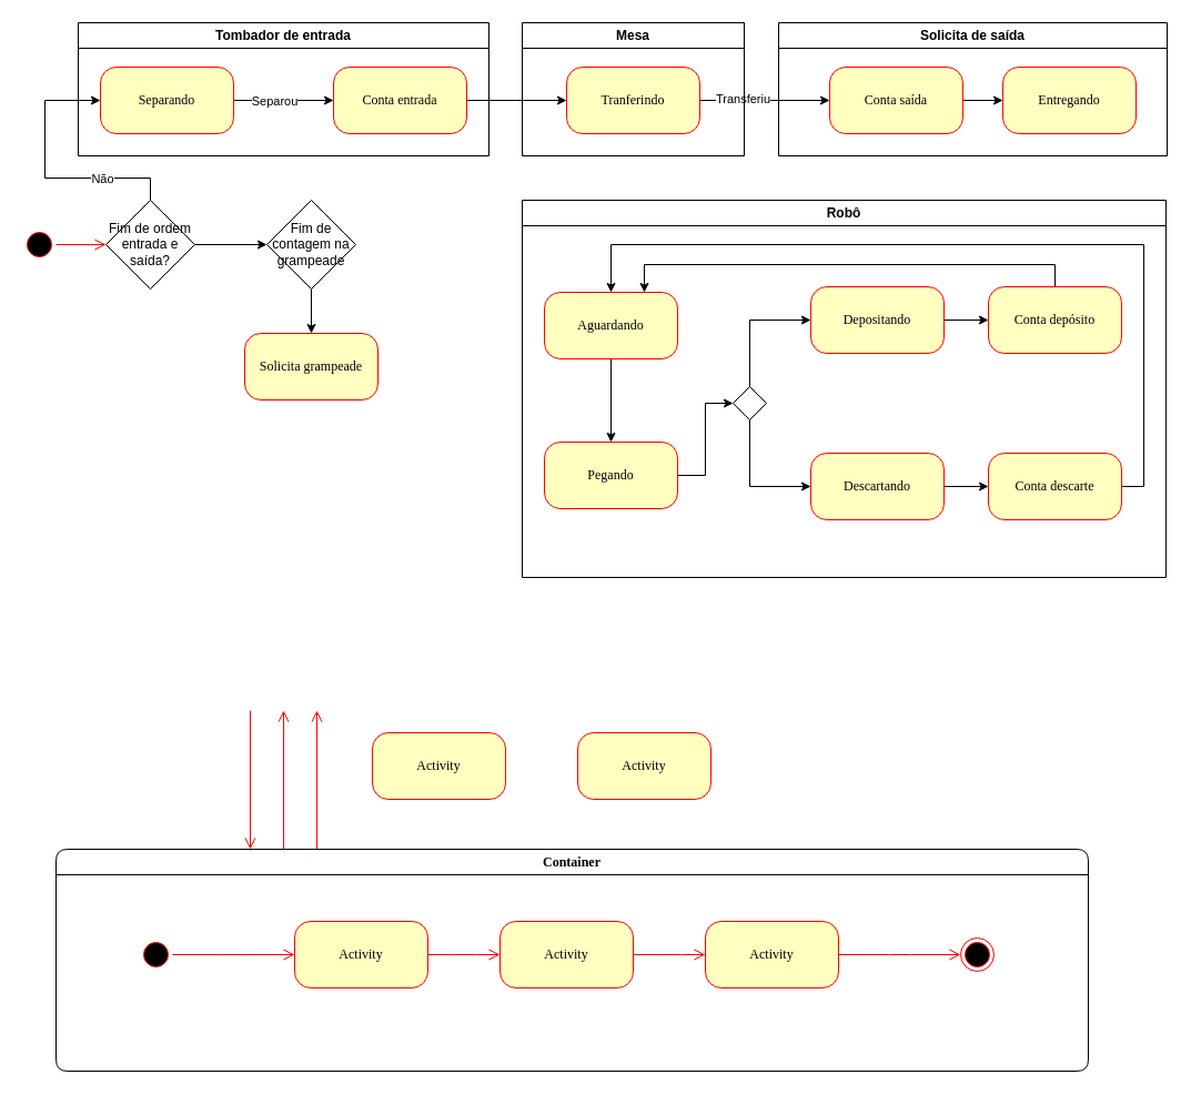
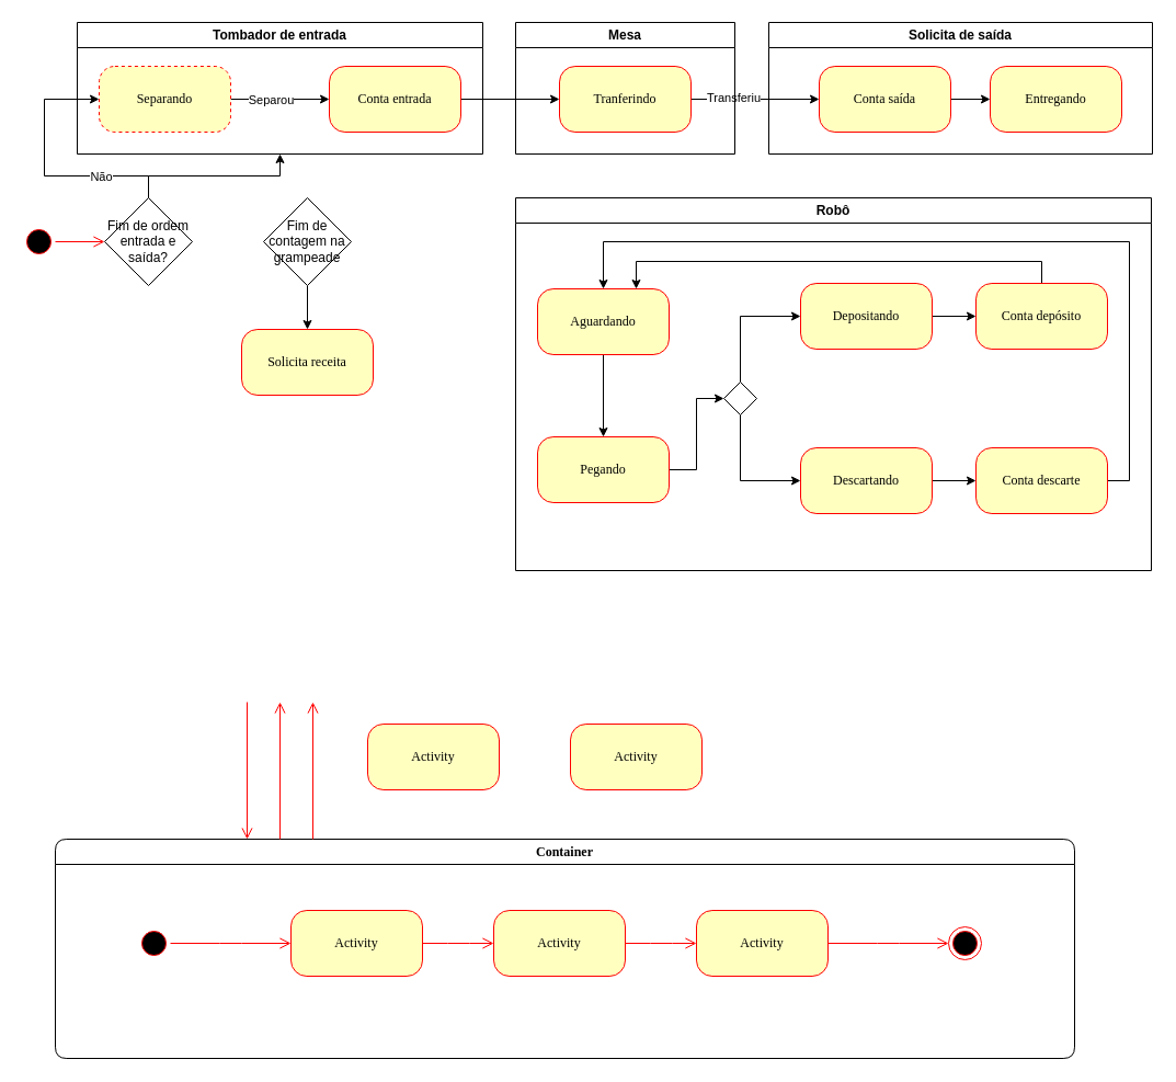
  <mxCell id="0" />
  <mxCell id="1" parent="0" />
  <mxCell id="2" value="" style="ellipse;html=1;shape=startState;fillColor=#000000;strokeColor=#ff0000;rounded=1;shadow=0;comic=0;labelBackgroundColor=none;fontFamily=Verdana;fontSize=12;fontColor=#000000;align=center;direction=south;" parent="1" vertex="1"><mxGeometry x="20" y="205" width="30" height="30" as="geometry" /></mxCell>
  <mxCell id="3" value="Activity" style="rounded=1;whiteSpace=wrap;html=1;arcSize=24;fillColor=#ffffc0;strokeColor=#ff0000;shadow=0;comic=0;labelBackgroundColor=none;fontFamily=Verdana;fontSize=12;fontColor=#000000;align=center;" parent="1" vertex="1"><mxGeometry x="335" y="660" width="120" height="60" as="geometry" /></mxCell>
  <mxCell id="4" value="" style="edgeStyle=orthogonalEdgeStyle;rounded=0;orthogonalLoop=1;jettySize=auto;html=1;" edge="1" parent="1" source="6" target="8"><mxGeometry relative="1" as="geometry" /></mxCell>
  <mxCell id="5" value="Separou" style="edgeLabel;html=1;align=center;verticalAlign=middle;resizable=0;points=[];" vertex="1" connectable="0" parent="4"><mxGeometry x="-0.229" relative="1" as="geometry"><mxPoint x="1" as="offset" /></mxGeometry></mxCell>
- <mxCell id="6" value="Separando" style="rounded=1;whiteSpace=wrap;html=1;arcSize=24;fillColor=#ffffc0;strokeColor=#ff0000;shadow=0;comic=0;labelBackgroundColor=none;fontFamily=Verdana;fontSize=12;fontColor=#000000;align=center;" parent="1" vertex="1"><mxGeometry x="90" y="60" width="120" height="60" as="geometry" /></mxCell>
+ <mxCell id="6" value="Separando" style="rounded=1;whiteSpace=wrap;html=1;arcSize=24;fillColor=#ffffc0;strokeColor=#ff0000;shadow=0;comic=0;labelBackgroundColor=none;fontFamily=Verdana;fontSize=12;fontColor=#000000;align=center;dashed=1;" parent="1" vertex="1"><mxGeometry x="90" y="60" width="120" height="60" as="geometry" /></mxCell>
  <mxCell id="7" value="" style="edgeStyle=orthogonalEdgeStyle;rounded=0;orthogonalLoop=1;jettySize=auto;html=1;" edge="1" parent="1" source="8" target="11"><mxGeometry relative="1" as="geometry" /></mxCell>
  <mxCell id="8" value="Conta entrada" style="rounded=1;whiteSpace=wrap;html=1;arcSize=24;fillColor=#ffffc0;strokeColor=#ff0000;shadow=0;comic=0;labelBackgroundColor=none;fontFamily=Verdana;fontSize=12;fontColor=#000000;align=center;" parent="1" vertex="1"><mxGeometry x="300" y="60" width="120" height="60" as="geometry" /></mxCell>
  <mxCell id="9" value="" style="edgeStyle=orthogonalEdgeStyle;rounded=0;orthogonalLoop=1;jettySize=auto;html=1;" edge="1" parent="1" source="11" target="28"><mxGeometry relative="1" as="geometry" /></mxCell>
  <mxCell id="10" value="Transferiu" style="edgeLabel;html=1;align=center;verticalAlign=middle;resizable=0;points=[];" vertex="1" connectable="0" parent="9"><mxGeometry x="-0.326" y="2" relative="1" as="geometry"><mxPoint x="-1" as="offset" /></mxGeometry></mxCell>
  <mxCell id="11" value="Tranferindo" style="rounded=1;whiteSpace=wrap;html=1;arcSize=24;fillColor=#ffffc0;strokeColor=#ff0000;shadow=0;comic=0;labelBackgroundColor=none;fontFamily=Verdana;fontSize=12;fontColor=#000000;align=center;" parent="1" vertex="1"><mxGeometry x="510" y="60" width="120" height="60" as="geometry" /></mxCell>
  <mxCell id="12" value="Activity" style="rounded=1;whiteSpace=wrap;html=1;arcSize=24;fillColor=#ffffc0;strokeColor=#ff0000;shadow=0;comic=0;labelBackgroundColor=none;fontFamily=Verdana;fontSize=12;fontColor=#000000;align=center;" parent="1" vertex="1"><mxGeometry x="520" y="660" width="120" height="60" as="geometry" /></mxCell>
  <mxCell id="13" value="Container" style="swimlane;whiteSpace=wrap;html=1;rounded=1;shadow=0;comic=0;labelBackgroundColor=none;strokeWidth=1;fontFamily=Verdana;fontSize=12;align=center;" parent="1" vertex="1"><mxGeometry x="50" y="765" width="930" height="200" as="geometry" /></mxCell>
  <mxCell id="14" style="edgeStyle=elbowEdgeStyle;html=1;labelBackgroundColor=none;endArrow=open;endSize=8;strokeColor=#ff0000;fontFamily=Verdana;fontSize=12;align=left;" parent="13" source="15" target="20" edge="1"><mxGeometry relative="1" as="geometry" /></mxCell>
  <mxCell id="15" value="Activity" style="rounded=1;whiteSpace=wrap;html=1;arcSize=24;fillColor=#ffffc0;strokeColor=#ff0000;shadow=0;comic=0;labelBackgroundColor=none;fontFamily=Verdana;fontSize=12;fontColor=#000000;align=center;" parent="13" vertex="1"><mxGeometry x="215" y="65" width="120" height="60" as="geometry" /></mxCell>
  <mxCell id="16" value="" style="ellipse;html=1;shape=endState;fillColor=#000000;strokeColor=#ff0000;rounded=1;shadow=0;comic=0;labelBackgroundColor=none;fontFamily=Verdana;fontSize=12;fontColor=#000000;align=center;" parent="13" vertex="1"><mxGeometry x="815" y="80" width="30" height="30" as="geometry" /></mxCell>
  <mxCell id="17" style="edgeStyle=elbowEdgeStyle;html=1;labelBackgroundColor=none;endArrow=open;endSize=8;strokeColor=#ff0000;fontFamily=Verdana;fontSize=12;align=left;" parent="13" source="18" target="15" edge="1"><mxGeometry relative="1" as="geometry" /></mxCell>
  <mxCell id="18" value="" style="ellipse;html=1;shape=startState;fillColor=#000000;strokeColor=#ff0000;rounded=1;shadow=0;comic=0;labelBackgroundColor=none;fontFamily=Verdana;fontSize=12;fontColor=#000000;align=center;direction=south;" parent="13" vertex="1"><mxGeometry x="75" y="80" width="30" height="30" as="geometry" /></mxCell>
  <mxCell id="19" style="edgeStyle=elbowEdgeStyle;html=1;labelBackgroundColor=none;endArrow=open;endSize=8;strokeColor=#ff0000;fontFamily=Verdana;fontSize=12;align=left;" parent="13" source="20" target="22" edge="1"><mxGeometry relative="1" as="geometry" /></mxCell>
  <mxCell id="20" value="Activity" style="rounded=1;whiteSpace=wrap;html=1;arcSize=24;fillColor=#ffffc0;strokeColor=#ff0000;shadow=0;comic=0;labelBackgroundColor=none;fontFamily=Verdana;fontSize=12;fontColor=#000000;align=center;" parent="13" vertex="1"><mxGeometry x="400" y="65" width="120" height="60" as="geometry" /></mxCell>
  <mxCell id="21" style="edgeStyle=elbowEdgeStyle;html=1;labelBackgroundColor=none;endArrow=open;endSize=8;strokeColor=#ff0000;fontFamily=Verdana;fontSize=12;align=left;" parent="13" source="22" target="16" edge="1"><mxGeometry relative="1" as="geometry" /></mxCell>
  <mxCell id="22" value="Activity" style="rounded=1;whiteSpace=wrap;html=1;arcSize=24;fillColor=#ffffc0;strokeColor=#ff0000;shadow=0;comic=0;labelBackgroundColor=none;fontFamily=Verdana;fontSize=12;fontColor=#000000;align=center;" parent="13" vertex="1"><mxGeometry x="585" y="65" width="120" height="60" as="geometry" /></mxCell>
  <mxCell id="23" style="edgeStyle=orthogonalEdgeStyle;html=1;labelBackgroundColor=none;endArrow=open;endSize=8;strokeColor=#ff0000;fontFamily=Verdana;fontSize=12;align=left;entryX=0;entryY=0.5;entryDx=0;entryDy=0;" parent="1" source="2" target="36" edge="1"><mxGeometry relative="1" as="geometry" /></mxCell>
  <mxCell id="24" style="edgeStyle=elbowEdgeStyle;html=1;labelBackgroundColor=none;endArrow=open;endSize=8;strokeColor=#ff0000;fontFamily=Verdana;fontSize=12;align=left;entryX=0.75;entryY=1;" parent="1" source="13" edge="1"><mxGeometry relative="1" as="geometry"><mxPoint x="295" y="775" as="sourcePoint" /><mxPoint x="285" y="640" as="targetPoint" /></mxGeometry></mxCell>
  <mxCell id="25" style="edgeStyle=elbowEdgeStyle;html=1;labelBackgroundColor=none;endArrow=open;endSize=8;strokeColor=#ff0000;fontFamily=Verdana;fontSize=12;align=left;entryX=0.5;entryY=1;" parent="1" source="13" edge="1"><mxGeometry relative="1" as="geometry"><mxPoint x="295" y="775" as="sourcePoint" /><mxPoint x="255" y="640" as="targetPoint" /></mxGeometry></mxCell>
  <mxCell id="26" style="edgeStyle=elbowEdgeStyle;html=1;labelBackgroundColor=none;endArrow=open;endSize=8;strokeColor=#ff0000;fontFamily=Verdana;fontSize=12;align=left;exitX=0.25;exitY=1;" parent="1" target="13" edge="1"><mxGeometry relative="1" as="geometry"><mxPoint x="225" y="640" as="sourcePoint" /><mxPoint x="305" y="660" as="targetPoint" /></mxGeometry></mxCell>
  <mxCell id="27" value="" style="edgeStyle=orthogonalEdgeStyle;rounded=0;orthogonalLoop=1;jettySize=auto;html=1;" edge="1" parent="1" source="28" target="32"><mxGeometry relative="1" as="geometry" /></mxCell>
  <mxCell id="28" value="Conta saída" style="rounded=1;whiteSpace=wrap;html=1;arcSize=24;fillColor=#ffffc0;strokeColor=#ff0000;shadow=0;comic=0;labelBackgroundColor=none;fontFamily=Verdana;fontSize=12;fontColor=#000000;align=center;" vertex="1" parent="1"><mxGeometry x="747" y="60" width="120" height="60" as="geometry" /></mxCell>
  <mxCell id="29" value="Tombador de entrada" style="swimlane;whiteSpace=wrap;html=1;" vertex="1" parent="1"><mxGeometry x="70" y="20" width="370" height="120" as="geometry" /></mxCell>
  <mxCell id="30" value="Mesa" style="swimlane;whiteSpace=wrap;html=1;" vertex="1" parent="1"><mxGeometry x="470" y="20" width="200" height="120" as="geometry" /></mxCell>
  <mxCell id="31" value="Solicita de saída" style="swimlane;whiteSpace=wrap;html=1;" vertex="1" parent="1"><mxGeometry x="701" y="20" width="350" height="120" as="geometry" /></mxCell>
  <mxCell id="32" value="Entregando" style="rounded=1;whiteSpace=wrap;html=1;arcSize=24;fillColor=#ffffc0;strokeColor=#ff0000;shadow=0;comic=0;labelBackgroundColor=none;fontFamily=Verdana;fontSize=12;fontColor=#000000;align=center;" vertex="1" parent="31"><mxGeometry x="202" y="40" width="120" height="60" as="geometry" /></mxCell>
  <mxCell id="33" style="edgeStyle=orthogonalEdgeStyle;rounded=0;orthogonalLoop=1;jettySize=auto;html=1;exitX=0.5;exitY=0;exitDx=0;exitDy=0;entryX=0;entryY=0.5;entryDx=0;entryDy=0;" edge="1" parent="1" source="36" target="6"><mxGeometry relative="1" as="geometry"><Array as="points"><mxPoint x="135" y="160" /><mxPoint x="40" y="160" /><mxPoint x="40" y="90" /></Array></mxGeometry></mxCell>
  <mxCell id="34" value="Não" style="edgeLabel;html=1;align=center;verticalAlign=middle;resizable=0;points=[];" vertex="1" connectable="0" parent="33"><mxGeometry x="-0.457" relative="1" as="geometry"><mxPoint as="offset" /></mxGeometry></mxCell>
- <mxCell id="35" value="" style="edgeStyle=orthogonalEdgeStyle;rounded=0;orthogonalLoop=1;jettySize=auto;html=1;" edge="1" parent="1" source="36" target="38"><mxGeometry relative="1" as="geometry" /></mxCell>
+ <mxCell id="35" value="" style="edgeStyle=orthogonalEdgeStyle;rounded=0;orthogonalLoop=1;jettySize=auto;html=1;" edge="1" parent="1" source="36" target="29"><mxGeometry relative="1" as="geometry" /></mxCell>
  <mxCell id="36" value="Fim de ordem entrada e saída?" style="rhombus;whiteSpace=wrap;html=1;" vertex="1" parent="1"><mxGeometry x="95" y="180" width="80" height="80" as="geometry" /></mxCell>
  <mxCell id="37" value="" style="edgeStyle=orthogonalEdgeStyle;rounded=0;orthogonalLoop=1;jettySize=auto;html=1;" edge="1" parent="1" source="38" target="55"><mxGeometry relative="1" as="geometry" /></mxCell>
  <mxCell id="38" value="Fim de contagem na grampeade" style="rhombus;whiteSpace=wrap;html=1;" vertex="1" parent="1"><mxGeometry x="240" y="180" width="80" height="80" as="geometry" /></mxCell>
  <mxCell id="39" value="Robô" style="swimlane;whiteSpace=wrap;html=1;" vertex="1" parent="1"><mxGeometry x="470" y="180" width="580" height="340" as="geometry" /></mxCell>
  <mxCell id="40" style="edgeStyle=orthogonalEdgeStyle;rounded=0;orthogonalLoop=1;jettySize=auto;html=1;exitX=1;exitY=0.5;exitDx=0;exitDy=0;entryX=0;entryY=0.5;entryDx=0;entryDy=0;" edge="1" parent="39" source="41" target="54"><mxGeometry relative="1" as="geometry" /></mxCell>
  <mxCell id="41" value="Pegando" style="rounded=1;whiteSpace=wrap;html=1;arcSize=24;fillColor=#ffffc0;strokeColor=#ff0000;shadow=0;comic=0;labelBackgroundColor=none;fontFamily=Verdana;fontSize=12;fontColor=#000000;align=center;" vertex="1" parent="39"><mxGeometry x="20" y="218" width="120" height="60" as="geometry" /></mxCell>
  <mxCell id="42" value="" style="edgeStyle=orthogonalEdgeStyle;rounded=0;orthogonalLoop=1;jettySize=auto;html=1;" edge="1" parent="39" source="43" target="51"><mxGeometry relative="1" as="geometry" /></mxCell>
  <mxCell id="43" value="Depositando" style="rounded=1;whiteSpace=wrap;html=1;arcSize=24;fillColor=#ffffc0;strokeColor=#ff0000;shadow=0;comic=0;labelBackgroundColor=none;fontFamily=Verdana;fontSize=12;fontColor=#000000;align=center;" vertex="1" parent="39"><mxGeometry x="260" y="78" width="120" height="60" as="geometry" /></mxCell>
  <mxCell id="44" value="" style="edgeStyle=orthogonalEdgeStyle;rounded=0;orthogonalLoop=1;jettySize=auto;html=1;" edge="1" parent="39" source="45" target="49"><mxGeometry relative="1" as="geometry" /></mxCell>
  <mxCell id="45" value="Descartando" style="rounded=1;whiteSpace=wrap;html=1;arcSize=24;fillColor=#ffffc0;strokeColor=#ff0000;shadow=0;comic=0;labelBackgroundColor=none;fontFamily=Verdana;fontSize=12;fontColor=#000000;align=center;" vertex="1" parent="39"><mxGeometry x="260" y="228" width="120" height="60" as="geometry" /></mxCell>
  <mxCell id="46" value="" style="edgeStyle=orthogonalEdgeStyle;rounded=0;orthogonalLoop=1;jettySize=auto;html=1;" edge="1" parent="39" source="47" target="41"><mxGeometry relative="1" as="geometry" /></mxCell>
  <mxCell id="47" value="Aguardando" style="rounded=1;whiteSpace=wrap;html=1;arcSize=24;fillColor=#ffffc0;strokeColor=#ff0000;shadow=0;comic=0;labelBackgroundColor=none;fontFamily=Verdana;fontSize=12;fontColor=#000000;align=center;" vertex="1" parent="39"><mxGeometry x="20" y="83" width="120" height="60" as="geometry" /></mxCell>
  <mxCell id="48" style="edgeStyle=orthogonalEdgeStyle;rounded=0;orthogonalLoop=1;jettySize=auto;html=1;exitX=1;exitY=0.5;exitDx=0;exitDy=0;entryX=0.5;entryY=0;entryDx=0;entryDy=0;" edge="1" parent="39" source="49" target="47"><mxGeometry relative="1" as="geometry"><Array as="points"><mxPoint x="560" y="258" /><mxPoint x="560" y="40" /><mxPoint x="80" y="40" /></Array></mxGeometry></mxCell>
  <mxCell id="49" value="Conta descarte" style="rounded=1;whiteSpace=wrap;html=1;arcSize=24;fillColor=#ffffc0;strokeColor=#ff0000;shadow=0;comic=0;labelBackgroundColor=none;fontFamily=Verdana;fontSize=12;fontColor=#000000;align=center;" vertex="1" parent="39"><mxGeometry x="420" y="228" width="120" height="60" as="geometry" /></mxCell>
  <mxCell id="50" style="edgeStyle=orthogonalEdgeStyle;rounded=0;orthogonalLoop=1;jettySize=auto;html=1;exitX=0.5;exitY=0;exitDx=0;exitDy=0;entryX=0.75;entryY=0;entryDx=0;entryDy=0;" edge="1" parent="39" source="51" target="47"><mxGeometry relative="1" as="geometry" /></mxCell>
  <mxCell id="51" value="Conta depósito" style="rounded=1;whiteSpace=wrap;html=1;arcSize=24;fillColor=#ffffc0;strokeColor=#ff0000;shadow=0;comic=0;labelBackgroundColor=none;fontFamily=Verdana;fontSize=12;fontColor=#000000;align=center;" vertex="1" parent="39"><mxGeometry x="420" y="78" width="120" height="60" as="geometry" /></mxCell>
  <mxCell id="52" style="edgeStyle=orthogonalEdgeStyle;rounded=0;orthogonalLoop=1;jettySize=auto;html=1;exitX=0.5;exitY=0;exitDx=0;exitDy=0;entryX=0;entryY=0.5;entryDx=0;entryDy=0;" edge="1" parent="39" source="54" target="43"><mxGeometry relative="1" as="geometry" /></mxCell>
  <mxCell id="53" style="edgeStyle=orthogonalEdgeStyle;rounded=0;orthogonalLoop=1;jettySize=auto;html=1;exitX=0.5;exitY=1;exitDx=0;exitDy=0;entryX=0;entryY=0.5;entryDx=0;entryDy=0;" edge="1" parent="39" source="54" target="45"><mxGeometry relative="1" as="geometry" /></mxCell>
  <mxCell id="54" value="" style="rhombus;whiteSpace=wrap;html=1;" vertex="1" parent="39"><mxGeometry x="190" y="168" width="30" height="30" as="geometry" /></mxCell>
- <mxCell id="55" value="Solicita grampeade" style="rounded=1;whiteSpace=wrap;html=1;arcSize=24;fillColor=#ffffc0;strokeColor=#ff0000;shadow=0;comic=0;labelBackgroundColor=none;fontFamily=Verdana;fontSize=12;fontColor=#000000;align=center;" vertex="1" parent="1"><mxGeometry x="220" y="300" width="120" height="60" as="geometry" /></mxCell>
+ <mxCell id="55" value="Solicita receita" style="rounded=1;whiteSpace=wrap;html=1;arcSize=24;fillColor=#ffffc0;strokeColor=#ff0000;shadow=0;comic=0;labelBackgroundColor=none;fontFamily=Verdana;fontSize=12;fontColor=#000000;align=center;" vertex="1" parent="1"><mxGeometry x="220" y="300" width="120" height="60" as="geometry" /></mxCell>
